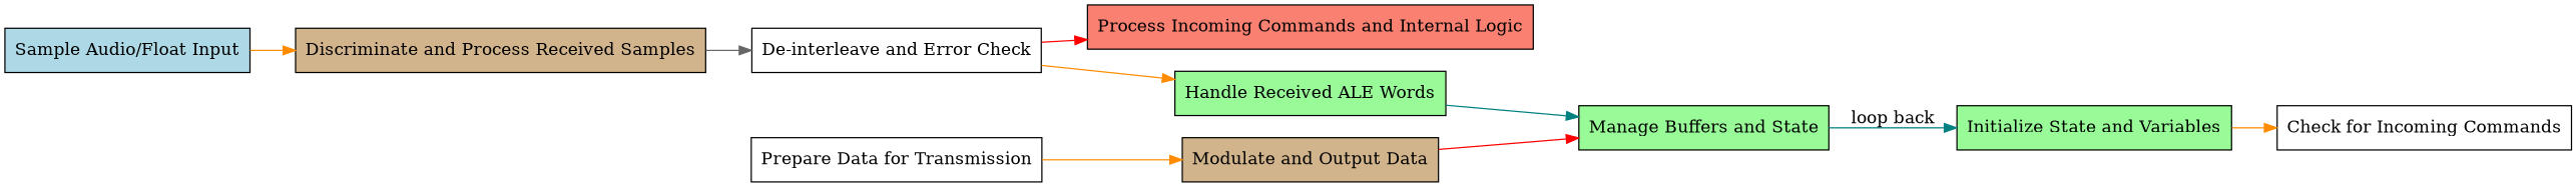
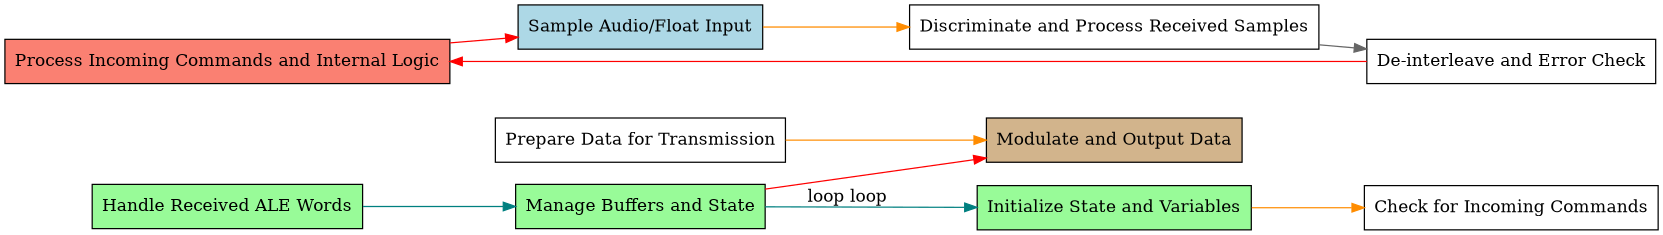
  digraph {
    rankdir=LR
    node [fillcolor=palegreen shape=box style=filled]
    edge [color=darkorange]
    n1 [label="Initialize State and Variables"]
    n2 [fillcolor=white label="Check for Incoming Commands"]
    n3 [fillcolor=salmon label="Process Incoming Commands and Internal Logic"]
    n4 [fillcolor=lightblue label="Sample Audio/Float Input"]
-   n5 [fillcolor=tan label="Discriminate and Process Received Samples"]
+   n5 [fillcolor=white label="Discriminate and Process Received Samples"]
    n6 [fillcolor=white label="De-interleave and Error Check"]
    n7 [label="Handle Received ALE Words"]
    n8 [label="Manage Buffers and State"]
    n9 [fillcolor=white label="Prepare Data for Transmission"]
    n10 [fillcolor=tan label="Modulate and Output Data"]
    n1 -> n2
+   n3 -> n4 [color=red]
    n4 -> n5
    n5 -> n6 [color=gray40]
    n6 -> n3 [color=red]
-   n6 -> n7
    n7 -> n8 [color=teal]
-   n8 -> n1 [color=teal label="loop back"]
+   n8 -> n1 [color=teal label="loop loop"]
    n9 -> n10
-   n10 -> n8 [color=red]
+   n8 -> n10 [color=red]
  }
